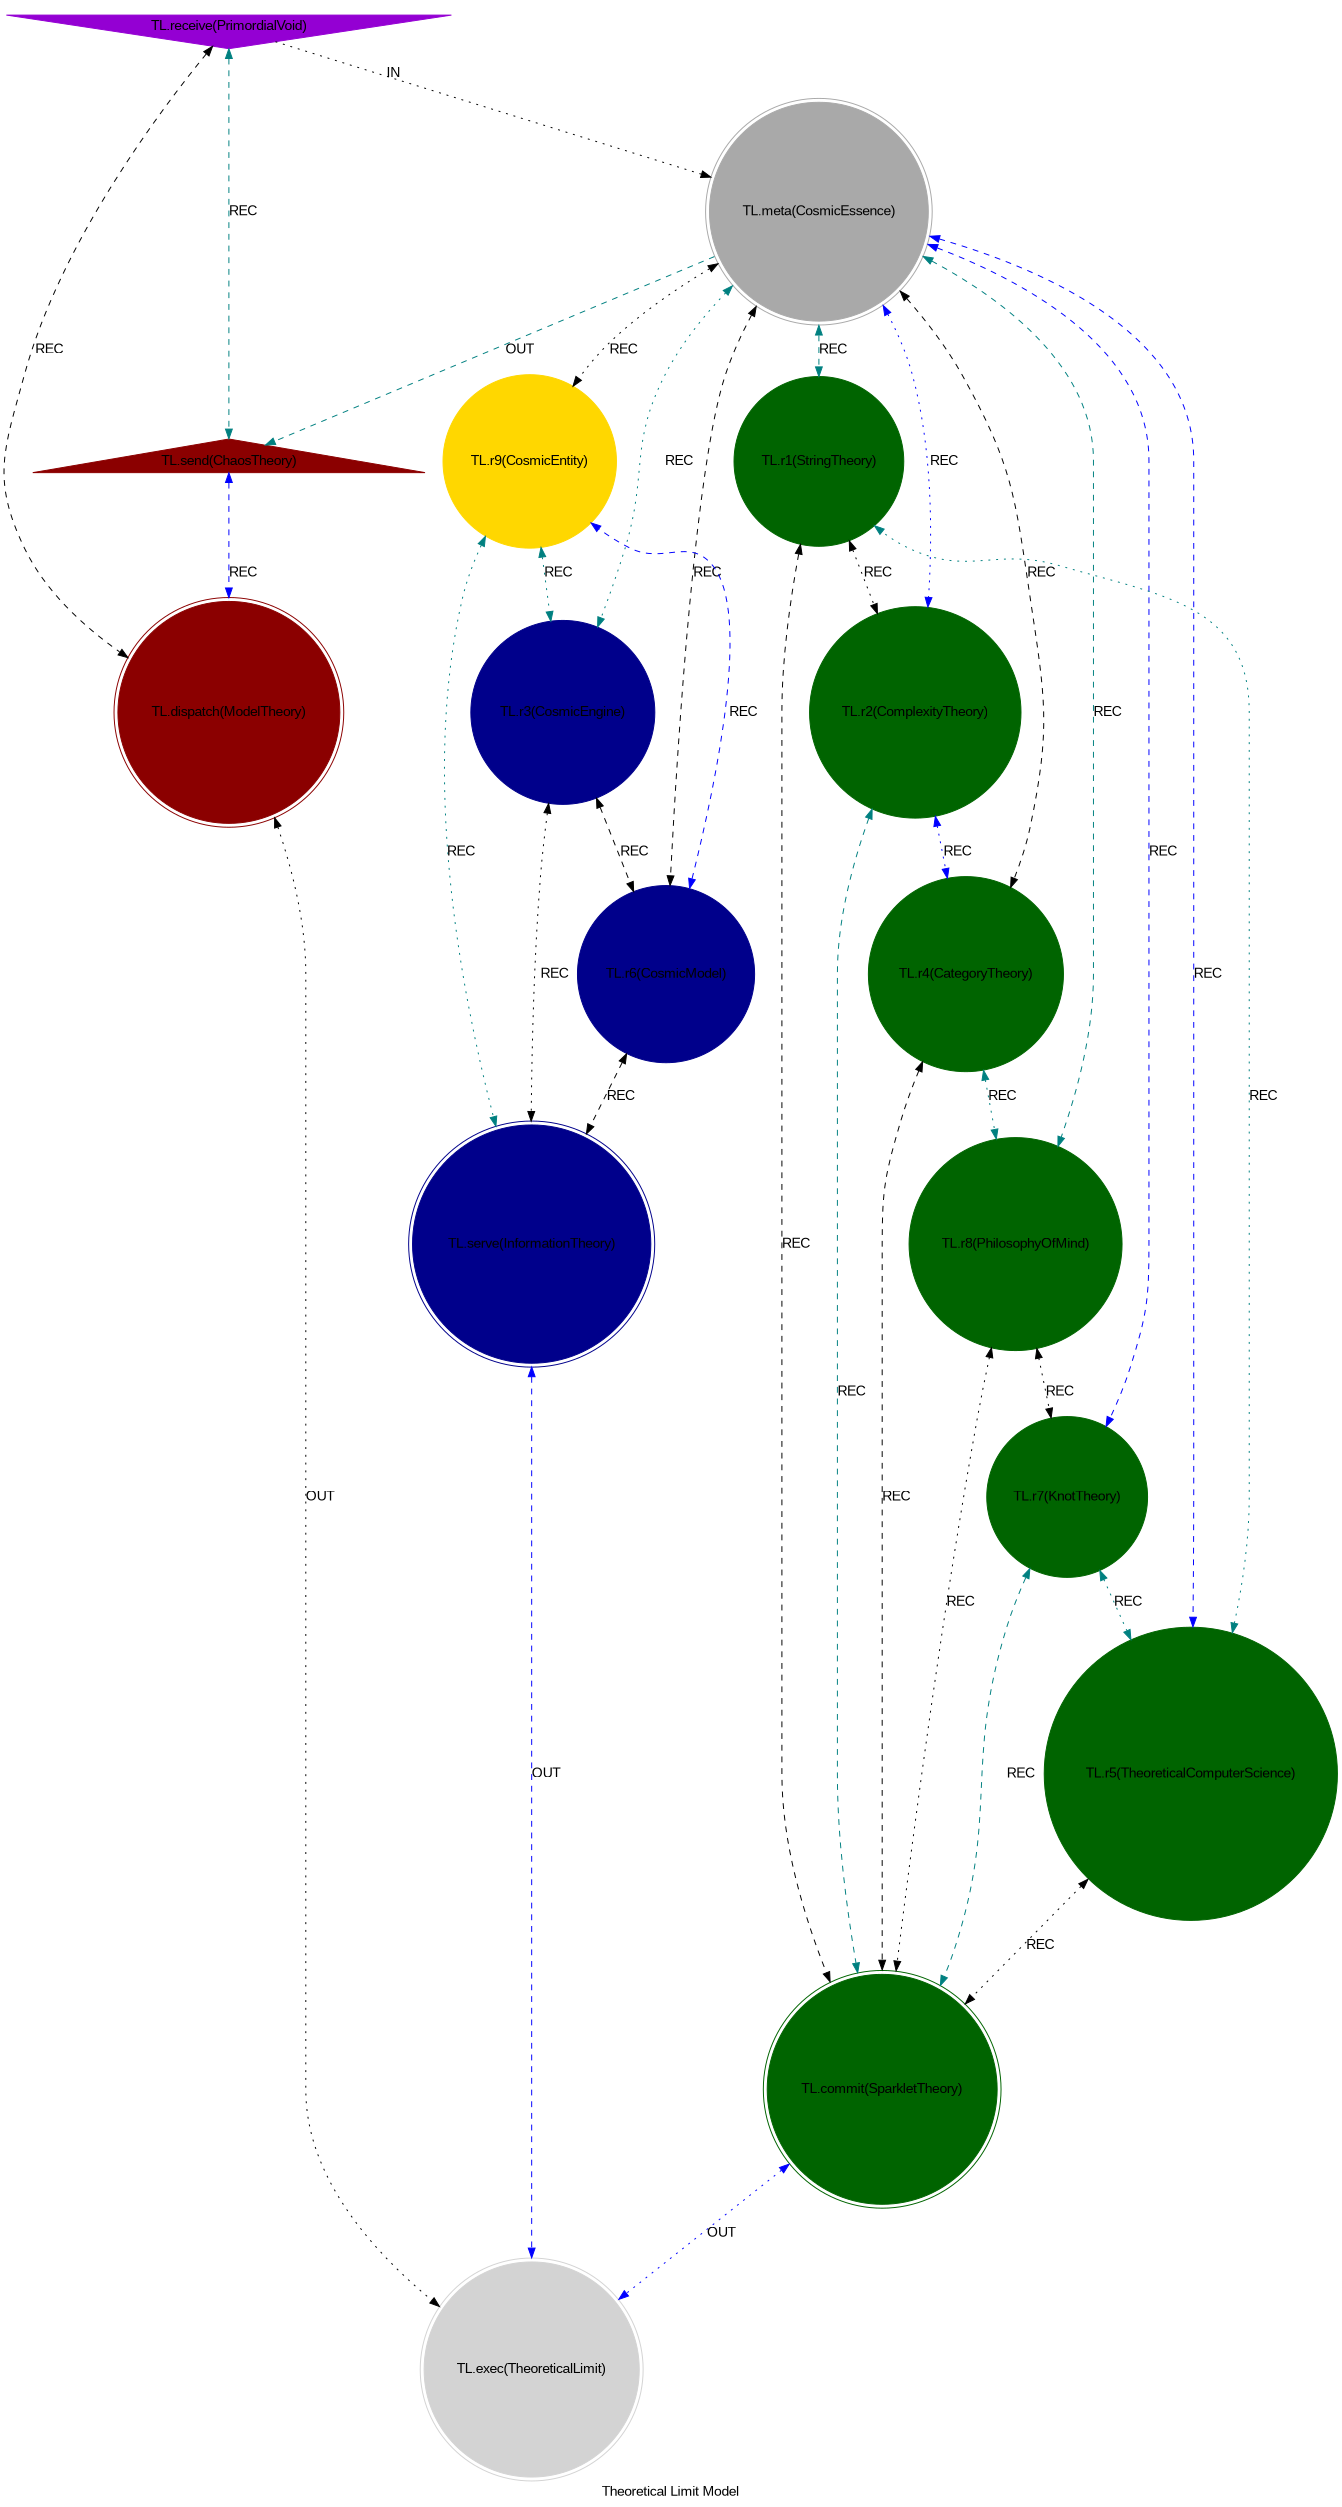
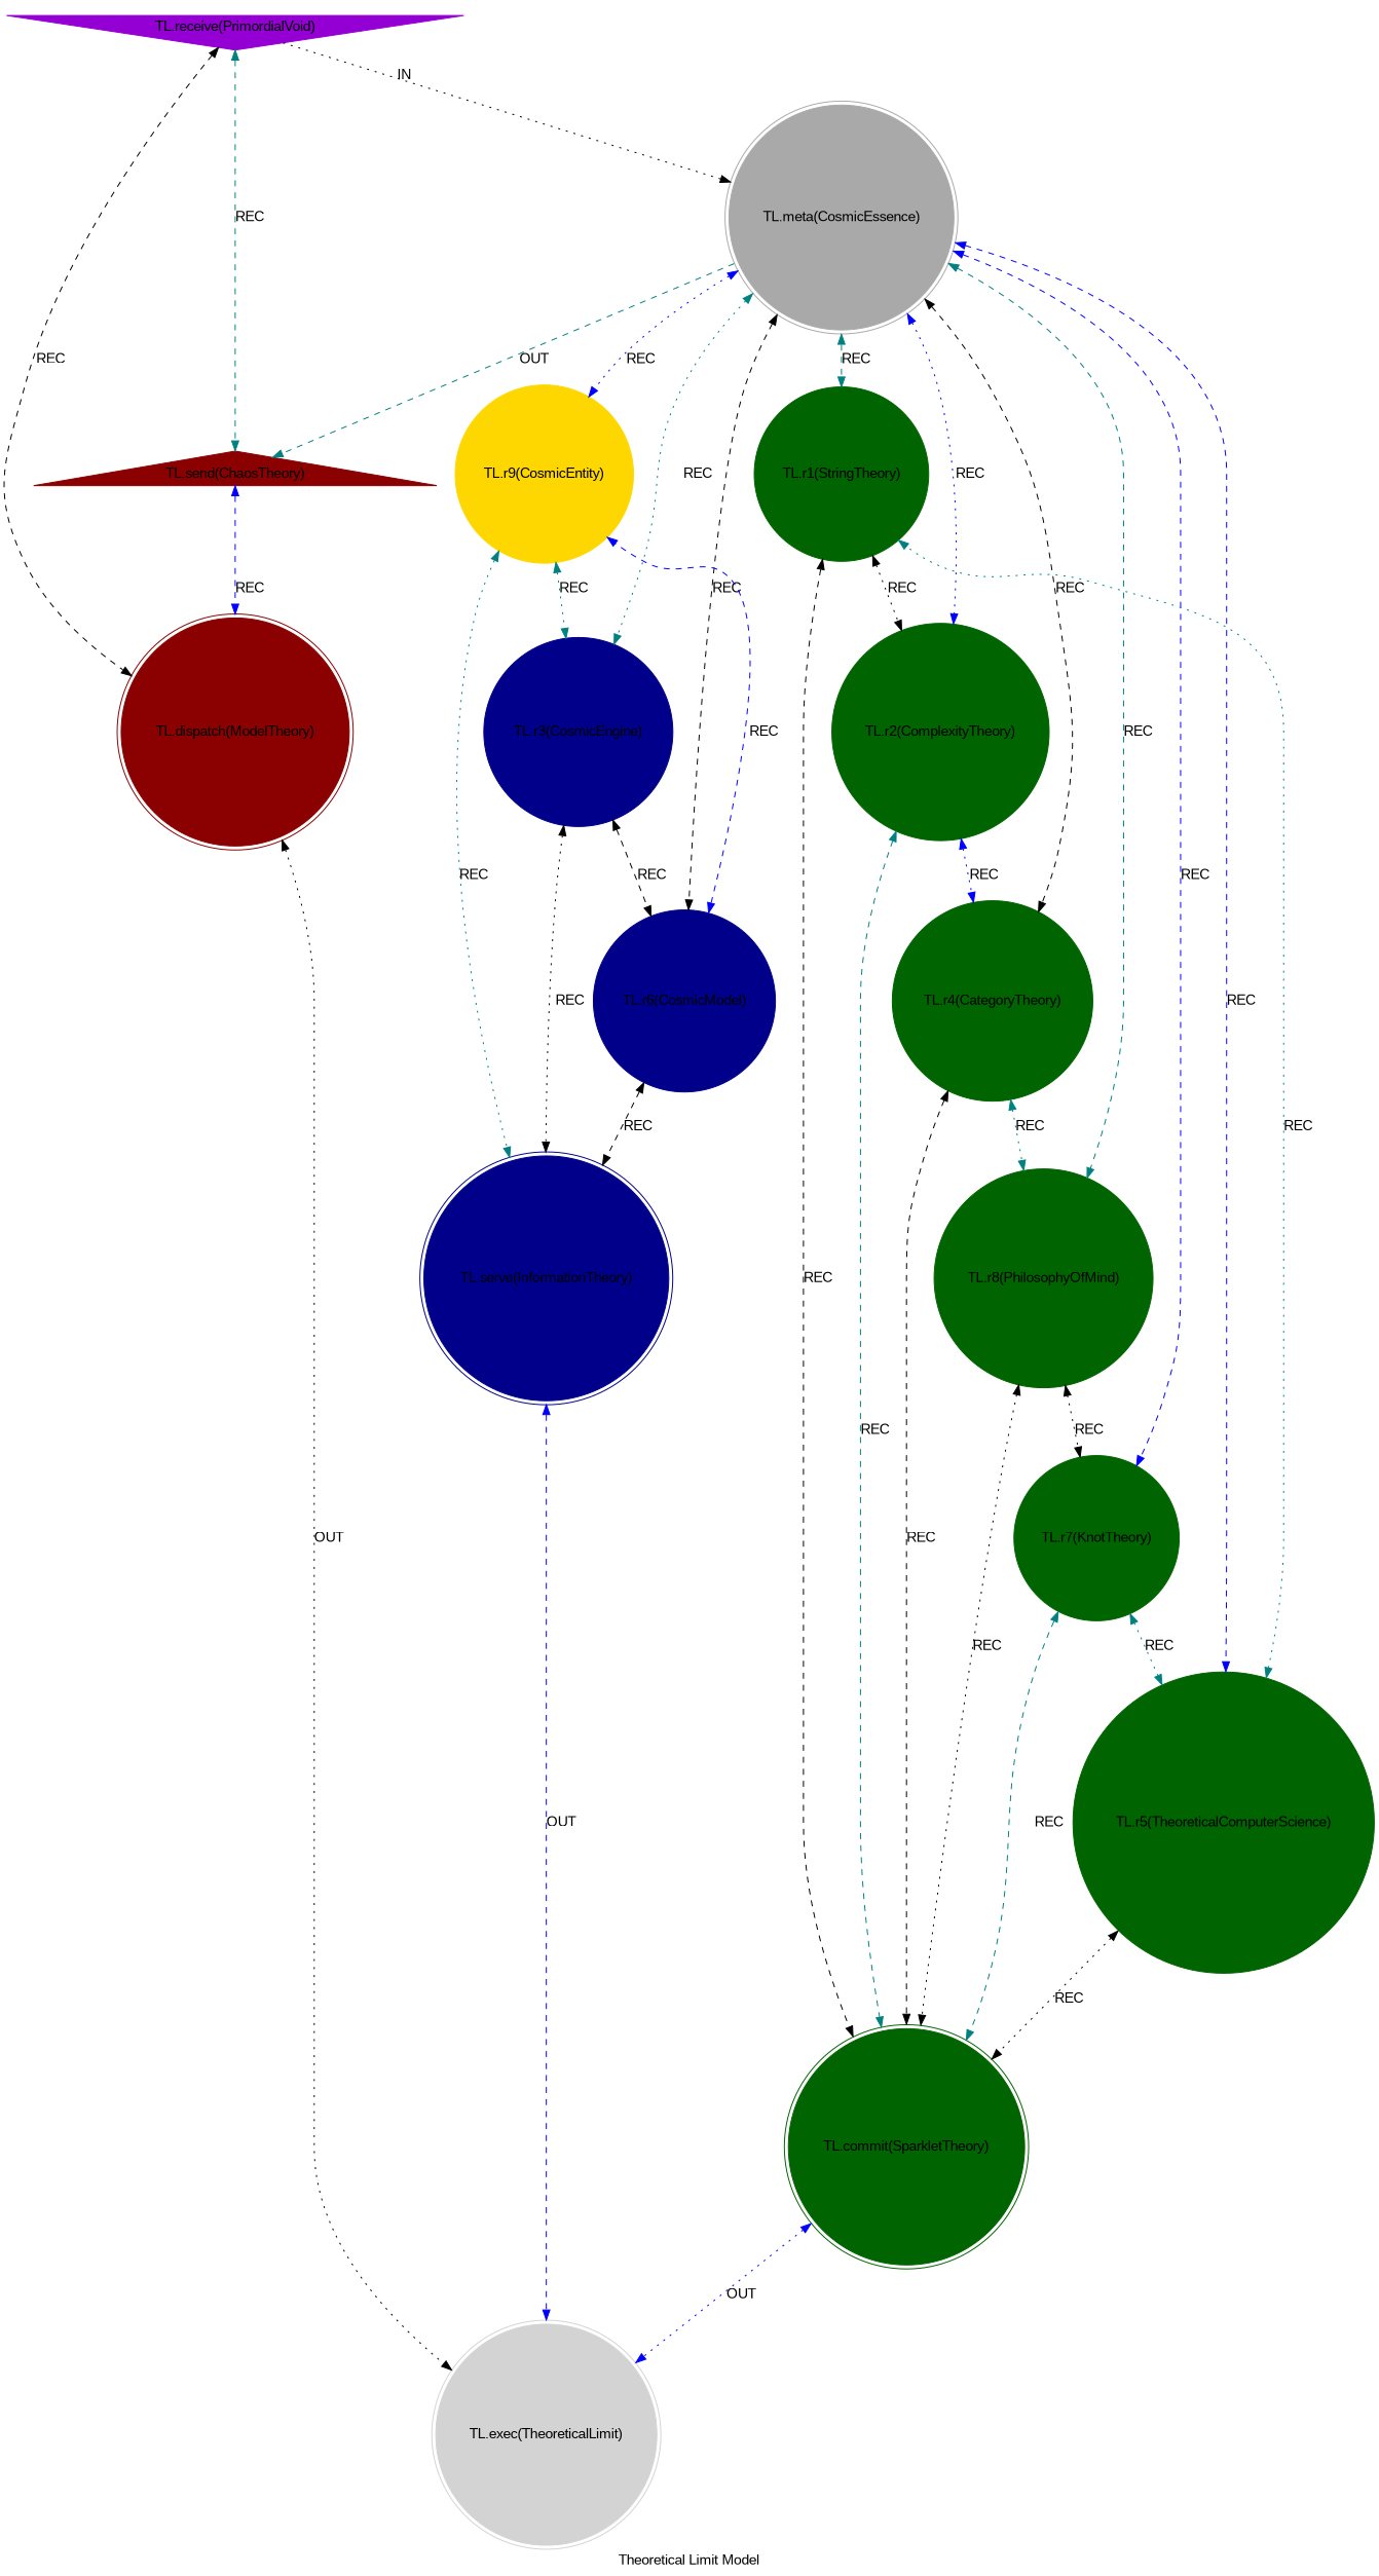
  strict digraph {
    color=lightgray
    fontname="Liberation Sans"
    label="Theoretical Limit Model"
    style=filled
    node [color=darkgreen fontname="Liberation Sans" shape=circle style=filled]
    edge [color=black fontname="Liberation Sans" style=dashed dir=both]
    n1 [color=darkviolet label="TL.receive(PrimordialVoid)" shape=invtriangle]
    n2 [color=darkgray label="TL.meta(CosmicEssence)" shape=doublecircle]
    n3 [color=darkred label="TL.send(ChaosTheory)" shape=triangle]
    n4 [color=darkred label="TL.dispatch(ModelTheory)" shape=doublecircle]
    n5 [color=gold label="TL.r9(CosmicEntity)"]
    n6 [label="TL.r1(StringTheory)"]
    n7 [label="TL.r2(ComplexityTheory)"]
    n8 [label="TL.r4(CategoryTheory)"]
    n9 [label="TL.r8(PhilosophyOfMind)"]
    n10 [label="TL.r7(KnotTheory)"]
    n11 [label="TL.r5(TheoreticalComputerScience)"]
    n12 [color=darkblue label="TL.r3(CosmicEngine)"]
    n13 [color=darkblue label="TL.r6(CosmicModel)"]
    n14 [color=lightgray label="TL.exec(TheoreticalLimit)" shape=doublecircle]
    n15 [color=darkblue label="TL.serve(InformationTheory)" shape=doublecircle]
    n16 [label="TL.commit(SparkletTheory)" shape=doublecircle]
    n1 -> n2 [label=IN style=dotted dir=""]
    n1 -> n3 [color=teal label=REC]
    n1 -> n4 [label=REC]
    n2 -> n3 [color=teal label=OUT dir=""]
-   n2 -> n5 [label=REC style=dotted]
+   n2 -> n5 [color=blue label=REC style=dotted]
    n2 -> n6 [color=teal label=REC]
    n2 -> n7 [color=blue label=REC style=dotted]
    n2 -> n8 [label=REC]
    n2 -> n9 [color=teal label=REC]
    n2 -> n10 [color=blue label=REC]
    n2 -> n11 [color=blue label=REC]
    n2 -> n12 [color=teal label=REC style=dotted]
    n2 -> n13 [label=REC]
    n3 -> n4 [color=blue label=REC]
    n4 -> n14 [label=OUT style=dotted]
    n5 -> n12 [color=teal label=REC style=dotted]
    n5 -> n15 [color=teal label=REC style=dotted]
    n6 -> n7 [label=REC style=dotted]
    n6 -> n16 [label=REC]
    n7 -> n8 [color=blue label=REC style=dotted]
    n7 -> n16 [color=teal label=REC]
    n8 -> n9 [color=teal label=REC style=dotted]
    n8 -> n16 [label=REC]
    n9 -> n10 [label=REC style=dotted]
    n9 -> n16 [label=REC style=dotted]
    n10 -> n11 [color=teal label=REC style=dotted]
    n10 -> n16 [color=teal label=REC]
    n11 -> n6 [color=teal label=REC style=dotted]
    n11 -> n16 [label=REC style=dotted]
    n12 -> n13 [label=REC]
    n12 -> n15 [label=REC style=dotted]
    n13 -> n5 [color=blue label=REC]
    n13 -> n15 [label=REC]
    n15 -> n14 [color=blue label=OUT]
    n16 -> n14 [color=blue label=OUT style=dotted]
  }
